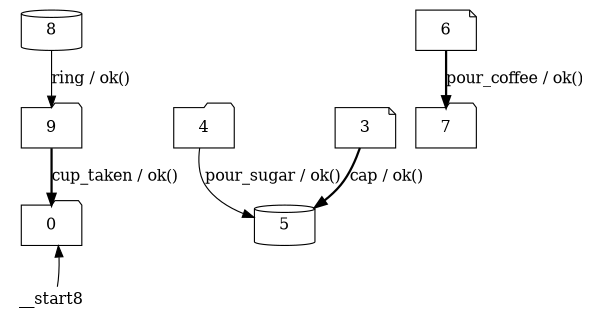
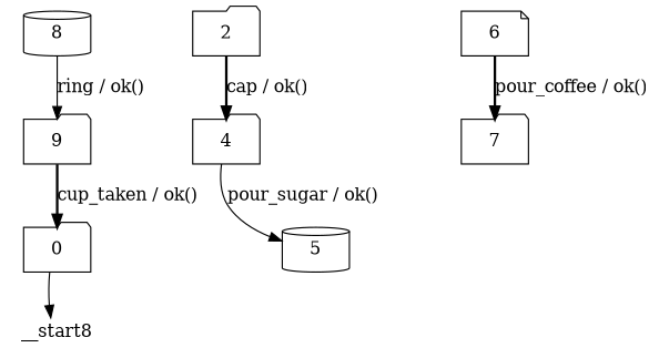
  digraph {
    node [shape=folder]
    edge [style=bold]
    n1 [label=0]
+   n2 [label=2]
    n3 [label=4]
-   n4 [label=3 shape=note]
    n5 [label=5 shape=cylinder]
    n6 [label=6 shape=note]
    n7 [label=7]
    n8 [label=8 shape=cylinder]
    n9 [label=9]
    n10 [height=0 label=__start8 shape=none width=0]
+   n2 -> n3 [label="cap / ok()"]
    n3 -> n5 [label="pour_sugar / ok()" style=solid]
-   n4 -> n5 [label="cap / ok()"]
    n6 -> n7 [label="pour_coffee / ok()"]
    n8 -> n9 [label="ring / ok()" style=solid]
    n9 -> n1 [label="cup_taken / ok()"]
-   n10 -> n1 [style=solid]
+   n1 -> n10 [style=solid]
  }
